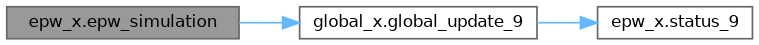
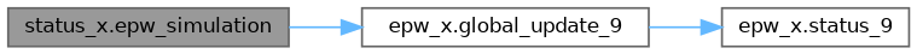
  digraph {
    rankdir=LR
    node [color=grey40 fillcolor=white fontname=Helvetica fontsize=10 shape=box style=filled]
    edge [color=steelblue1 fontname=Helvetica fontsize=10 labelfontname=Helvetica labelfontsize=10 style=solid]
-   n1 [color=gray40 fillcolor=grey60 fontcolor=black height=0.2 label="epw_x.epw_simulation" width=0.4]
-   n2 [height=0.2 label="global_x.global_update_9" width=0.4]
+   n1 [color=gray40 fillcolor=grey60 fontcolor=black height=0.2 label="status_x.epw_simulation" width=0.4]
+   n2 [height=0.2 label="epw_x.global_update_9" width=0.4]
    n3 [height=0.2 label="epw_x.status_9" width=0.4]
    n1 -> n2
    n2 -> n3
  }
